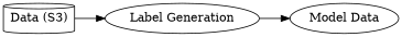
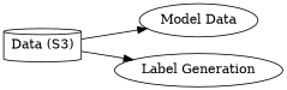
  digraph {
    rankdir=LR
    n1 [label="Model Data"]
    n2 [label="Label Generation"]
    n3 [label="Data (S3)" shape=cylinder]
-   n2 -> n1
+   n3 -> n1
    n3 -> n2
  }
